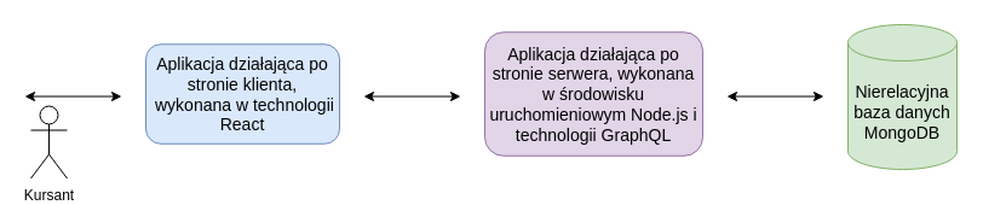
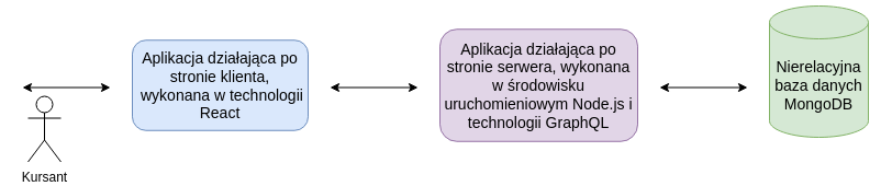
  <mxCell id="0" />
  <mxCell id="1" parent="0" />
  <mxCell id="2" value="Kursant" style="shape=umlActor;verticalLabelPosition=bottom;verticalAlign=top;html=1;outlineConnect=0;" parent="1" vertex="1"><mxGeometry x="25" y="87.5" width="30" height="60" as="geometry" /></mxCell>
  <mxCell id="3" value="&lt;font style=&quot;font-size: 14px&quot;&gt;Aplikacja działająca po stronie klienta,&lt;br&gt;&amp;nbsp;wykonana w technologii React&lt;/font&gt;" style="rounded=1;whiteSpace=wrap;html=1;fillColor=#dae8fc;strokeColor=#6c8ebf;" parent="1" vertex="1"><mxGeometry x="120" y="36.25" width="160" height="82.5" as="geometry" /></mxCell>
  <mxCell id="4" value="&lt;font style=&quot;font-size: 14px&quot;&gt;Aplikacja działająca po stronie serwera, wykonana w środowisku uruchomieniowym Node.js i technologii GraphQL&lt;/font&gt;" style="rounded=1;whiteSpace=wrap;html=1;fillColor=#e1d5e7;strokeColor=#9673a6;" parent="1" vertex="1"><mxGeometry x="400" y="26.25" width="180" height="102.5" as="geometry" /></mxCell>
- <mxCell id="5" value="&lt;font style=&quot;font-size: 14px&quot;&gt;Nierelacyjna baza danych MongoDB&lt;/font&gt;" style="shape=cylinder3;whiteSpace=wrap;html=1;boundedLbl=1;backgroundOutline=1;size=15;fillColor=#d5e8d4;strokeColor=#82b366;" parent="1" vertex="1"><mxGeometry x="700" y="20" width="90" height="120" as="geometry" /></mxCell>
+ <mxCell id="5" value="&lt;font style=&quot;font-size: 14px&quot;&gt;Nierelacyjna baza danych MongoDB&lt;/font&gt;" style="shape=cylinder3;whiteSpace=wrap;html=1;boundedLbl=1;backgroundOutline=1;size=15;fillColor=#d5e8d4;strokeColor=#82b366;" parent="1" vertex="1"><mxGeometry x="700" y="5" width="90" height="120" as="geometry" /></mxCell>
  <mxCell id="6" value="" style="endArrow=classic;startArrow=classic;html=1;" parent="1" edge="1"><mxGeometry width="50" height="50" relative="1" as="geometry"><mxPoint x="20" y="79.5" as="sourcePoint" /><mxPoint x="100" y="79.5" as="targetPoint" /></mxGeometry></mxCell>
  <mxCell id="7" value="" style="endArrow=classic;startArrow=classic;html=1;" parent="1" edge="1"><mxGeometry width="50" height="50" relative="1" as="geometry"><mxPoint x="300" y="79.5" as="sourcePoint" /><mxPoint x="380" y="79.5" as="targetPoint" /></mxGeometry></mxCell>
  <mxCell id="8" value="" style="endArrow=classic;startArrow=classic;html=1;" parent="1" edge="1"><mxGeometry width="50" height="50" relative="1" as="geometry"><mxPoint x="600" y="79.5" as="sourcePoint" /><mxPoint x="680" y="79.5" as="targetPoint" /></mxGeometry></mxCell>
